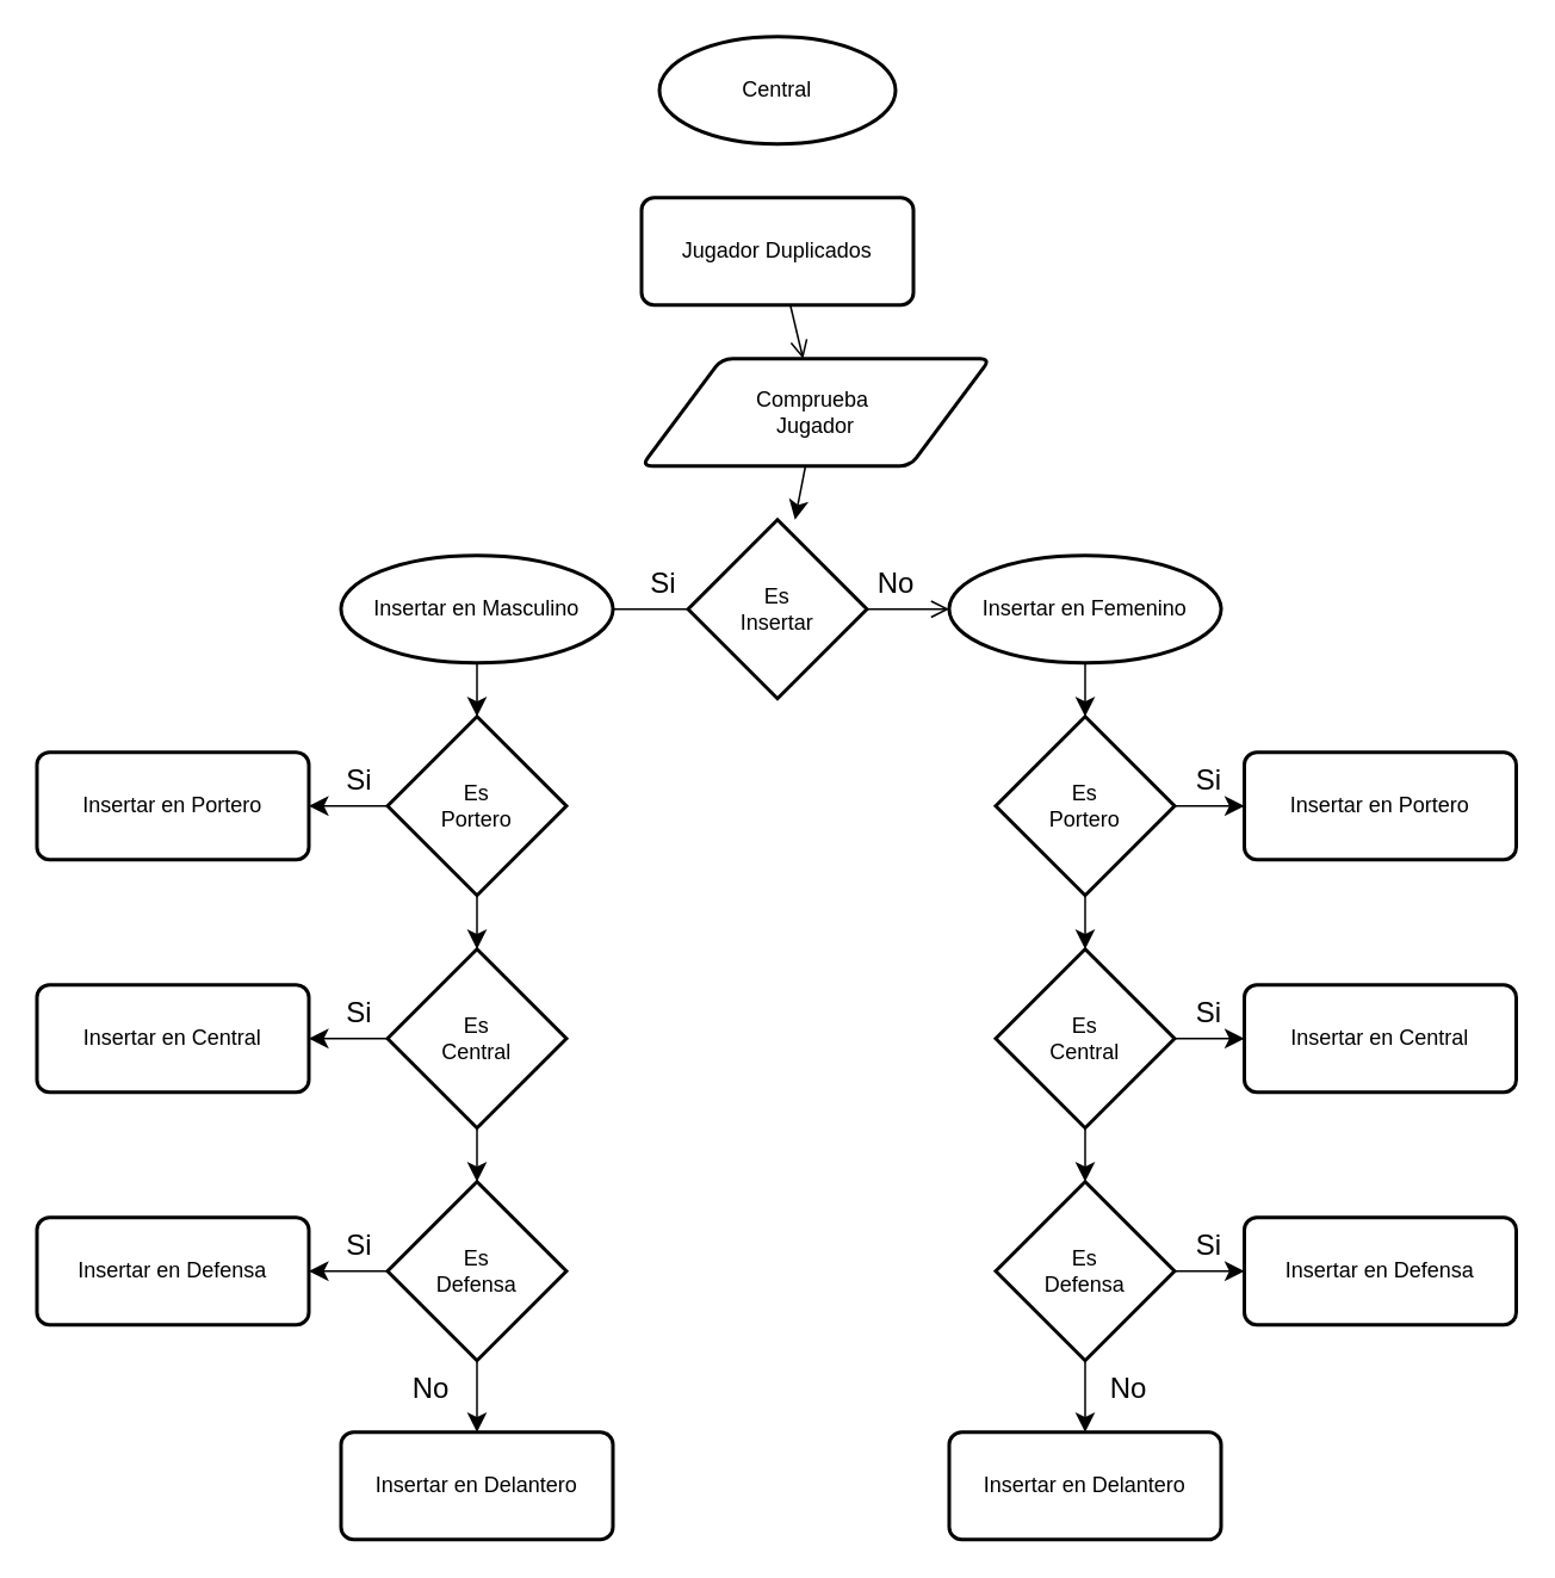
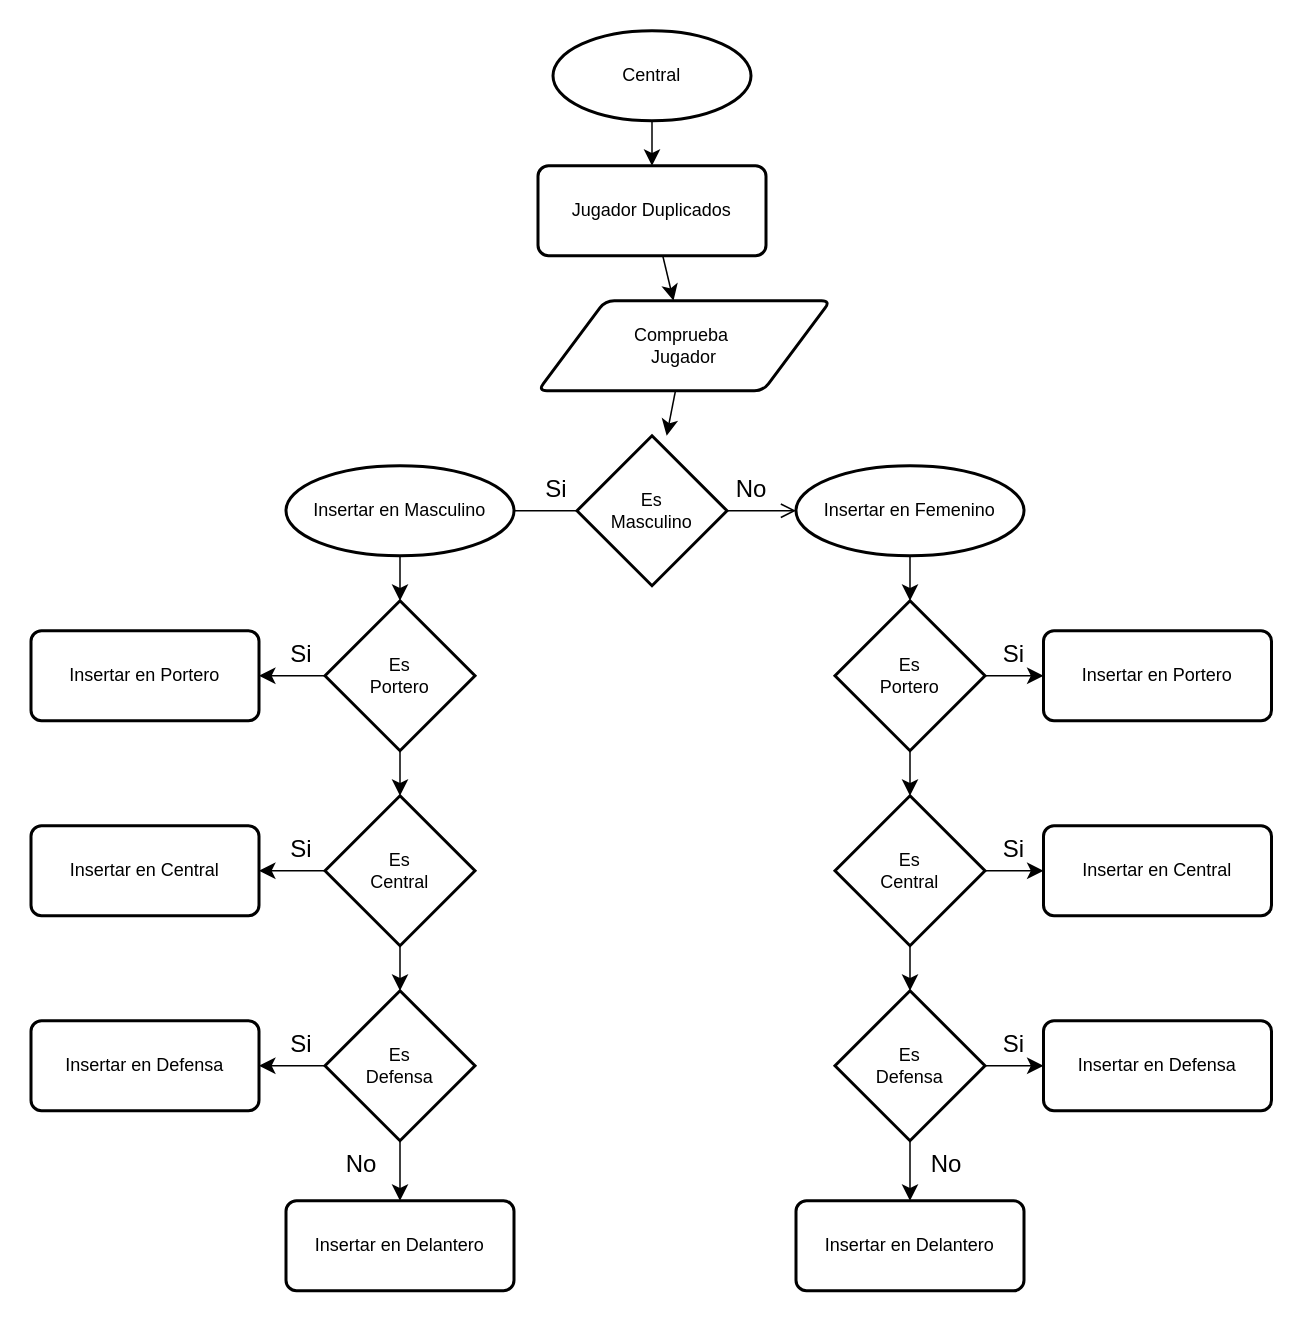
  <mxCell id="0" />
  <mxCell id="1" parent="0" />
+ <mxCell id="2" value="" style="edgeStyle=none;curved=1;rounded=0;orthogonalLoop=1;jettySize=auto;html=1;fontSize=12;startSize=8;endSize=8;" edge="1" parent="1" source="3" target="5"><mxGeometry relative="1" as="geometry" /></mxCell>
  <mxCell id="3" value="Central" style="strokeWidth=2;html=1;shape=mxgraph.flowchart.start_1;whiteSpace=wrap;" vertex="1" parent="1"><mxGeometry x="368" y="20" width="132" height="60" as="geometry" /></mxCell>
- <mxCell id="4" value="" style="edgeStyle=none;curved=1;rounded=0;orthogonalLoop=1;jettySize=auto;html=1;fontSize=12;startSize=8;endSize=8;endArrow=open;" edge="1" parent="1" source="5" target="7"><mxGeometry relative="1" as="geometry"><mxPoint x="440" y="220" as="targetPoint" /></mxGeometry></mxCell>
+ <mxCell id="4" value="" style="edgeStyle=none;curved=1;rounded=0;orthogonalLoop=1;jettySize=auto;html=1;fontSize=12;startSize=8;endSize=8;" edge="1" parent="1" source="5" target="7"><mxGeometry relative="1" as="geometry"><mxPoint x="440" y="220" as="targetPoint" /></mxGeometry></mxCell>
  <mxCell id="5" value="Jugador Duplicados" style="rounded=1;whiteSpace=wrap;html=1;absoluteArcSize=1;arcSize=14;strokeWidth=2;" vertex="1" parent="1"><mxGeometry x="358" y="110" width="152" height="60" as="geometry" /></mxCell>
  <mxCell id="6" value="" style="edgeStyle=none;curved=1;rounded=0;orthogonalLoop=1;jettySize=auto;html=1;fontSize=12;startSize=8;endSize=8;" edge="1" parent="1" source="7" target="10"><mxGeometry relative="1" as="geometry" /></mxCell>
  <mxCell id="7" value="Comprueba&amp;nbsp;&lt;div&gt;Jugador&lt;/div&gt;" style="shape=parallelogram;html=1;strokeWidth=2;perimeter=parallelogramPerimeter;whiteSpace=wrap;rounded=1;arcSize=12;size=0.23;" vertex="1" parent="1"><mxGeometry x="358" y="200" width="195" height="60" as="geometry" /></mxCell>
  <mxCell id="8" value="" style="edgeStyle=none;curved=1;rounded=0;orthogonalLoop=1;jettySize=auto;html=1;fontSize=12;startSize=8;endSize=8;endArrow=open;" edge="1" parent="1" source="10" target="12"><mxGeometry relative="1" as="geometry" /></mxCell>
  <mxCell id="9" value="" style="edgeStyle=none;curved=1;rounded=0;orthogonalLoop=1;jettySize=auto;html=1;fontSize=12;startSize=8;endSize=8;endArrow=none;" edge="1" parent="1" source="10" target="14"><mxGeometry relative="1" as="geometry" /></mxCell>
- <mxCell id="10" value="Es&lt;div&gt;Insertar&lt;/div&gt;" style="strokeWidth=2;html=1;shape=mxgraph.flowchart.decision;whiteSpace=wrap;" vertex="1" parent="1"><mxGeometry x="384" y="290" width="100" height="100" as="geometry" /></mxCell>
+ <mxCell id="10" value="Es&lt;div&gt;Masculino&lt;/div&gt;" style="strokeWidth=2;html=1;shape=mxgraph.flowchart.decision;whiteSpace=wrap;" vertex="1" parent="1"><mxGeometry x="384" y="290" width="100" height="100" as="geometry" /></mxCell>
  <mxCell id="11" value="" style="edgeStyle=none;curved=1;rounded=0;orthogonalLoop=1;jettySize=auto;html=1;fontSize=12;startSize=8;endSize=8;" edge="1" parent="1" source="12" target="26"><mxGeometry relative="1" as="geometry" /></mxCell>
  <mxCell id="12" value="Insertar en Femenino" style="ellipse;whiteSpace=wrap;html=1;absoluteArcSize=1;arcSize=14;strokeWidth=2;" vertex="1" parent="1"><mxGeometry x="530" y="310" width="152" height="60" as="geometry" /></mxCell>
  <mxCell id="13" value="" style="edgeStyle=none;curved=1;rounded=0;orthogonalLoop=1;jettySize=auto;html=1;fontSize=12;startSize=8;endSize=8;" edge="1" parent="1" source="14" target="17"><mxGeometry relative="1" as="geometry" /></mxCell>
  <mxCell id="14" value="Insertar en Masculino" style="ellipse;whiteSpace=wrap;html=1;absoluteArcSize=1;arcSize=14;strokeWidth=2;" vertex="1" parent="1"><mxGeometry x="190" y="310" width="152" height="60" as="geometry" /></mxCell>
  <mxCell id="15" value="" style="edgeStyle=none;curved=1;rounded=0;orthogonalLoop=1;jettySize=auto;html=1;fontSize=12;startSize=8;endSize=8;" edge="1" parent="1" source="17" target="20"><mxGeometry relative="1" as="geometry" /></mxCell>
  <mxCell id="16" value="" style="edgeStyle=none;curved=1;rounded=0;orthogonalLoop=1;jettySize=auto;html=1;fontSize=12;startSize=8;endSize=8;" edge="1" parent="1" source="17" target="33"><mxGeometry relative="1" as="geometry" /></mxCell>
  <mxCell id="17" value="Es&lt;div&gt;Portero&lt;/div&gt;" style="strokeWidth=2;html=1;shape=mxgraph.flowchart.decision;whiteSpace=wrap;" vertex="1" parent="1"><mxGeometry x="216" y="400" width="100" height="100" as="geometry" /></mxCell>
  <mxCell id="18" value="" style="edgeStyle=none;curved=1;rounded=0;orthogonalLoop=1;jettySize=auto;html=1;fontSize=12;startSize=8;endSize=8;" edge="1" parent="1" source="20" target="23"><mxGeometry relative="1" as="geometry" /></mxCell>
  <mxCell id="19" value="" style="edgeStyle=none;curved=1;rounded=0;orthogonalLoop=1;jettySize=auto;html=1;fontSize=12;startSize=8;endSize=8;" edge="1" parent="1" source="20" target="34"><mxGeometry relative="1" as="geometry" /></mxCell>
  <mxCell id="20" value="Es&lt;div&gt;Central&lt;/div&gt;" style="strokeWidth=2;html=1;shape=mxgraph.flowchart.decision;whiteSpace=wrap;" vertex="1" parent="1"><mxGeometry x="216" y="530" width="100" height="100" as="geometry" /></mxCell>
  <mxCell id="21" value="" style="edgeStyle=none;curved=1;rounded=0;orthogonalLoop=1;jettySize=auto;html=1;fontSize=12;startSize=8;endSize=8;" edge="1" parent="1" source="23" target="35"><mxGeometry relative="1" as="geometry" /></mxCell>
  <mxCell id="22" value="" style="edgeStyle=none;curved=1;rounded=0;orthogonalLoop=1;jettySize=auto;html=1;fontSize=12;startSize=8;endSize=8;" edge="1" parent="1" source="23" target="36"><mxGeometry relative="1" as="geometry" /></mxCell>
  <mxCell id="23" value="Es&lt;div&gt;Defensa&lt;/div&gt;" style="strokeWidth=2;html=1;shape=mxgraph.flowchart.decision;whiteSpace=wrap;" vertex="1" parent="1"><mxGeometry x="216" y="660" width="100" height="100" as="geometry" /></mxCell>
  <mxCell id="24" value="" style="edgeStyle=none;curved=1;rounded=0;orthogonalLoop=1;jettySize=auto;html=1;fontSize=12;startSize=8;endSize=8;" edge="1" parent="1" source="26" target="29"><mxGeometry relative="1" as="geometry" /></mxCell>
  <mxCell id="25" value="" style="edgeStyle=none;curved=1;rounded=0;orthogonalLoop=1;jettySize=auto;html=1;fontSize=12;startSize=8;endSize=8;" edge="1" parent="1" source="26" target="37"><mxGeometry relative="1" as="geometry" /></mxCell>
  <mxCell id="26" value="Es&lt;div&gt;Portero&lt;/div&gt;" style="strokeWidth=2;html=1;shape=mxgraph.flowchart.decision;whiteSpace=wrap;" vertex="1" parent="1"><mxGeometry x="556" y="400" width="100" height="100" as="geometry" /></mxCell>
  <mxCell id="27" value="" style="edgeStyle=none;curved=1;rounded=0;orthogonalLoop=1;jettySize=auto;html=1;fontSize=12;startSize=8;endSize=8;" edge="1" parent="1" source="29" target="32"><mxGeometry relative="1" as="geometry" /></mxCell>
  <mxCell id="28" value="" style="edgeStyle=none;curved=1;rounded=0;orthogonalLoop=1;jettySize=auto;html=1;fontSize=12;startSize=8;endSize=8;" edge="1" parent="1" source="29" target="38"><mxGeometry relative="1" as="geometry" /></mxCell>
  <mxCell id="29" value="Es&lt;div&gt;Central&lt;/div&gt;" style="strokeWidth=2;html=1;shape=mxgraph.flowchart.decision;whiteSpace=wrap;" vertex="1" parent="1"><mxGeometry x="556" y="530" width="100" height="100" as="geometry" /></mxCell>
  <mxCell id="30" value="" style="edgeStyle=none;curved=1;rounded=0;orthogonalLoop=1;jettySize=auto;html=1;fontSize=12;startSize=8;endSize=8;" edge="1" parent="1" source="32" target="40"><mxGeometry relative="1" as="geometry" /></mxCell>
  <mxCell id="31" value="" style="edgeStyle=none;curved=1;rounded=0;orthogonalLoop=1;jettySize=auto;html=1;fontSize=12;startSize=8;endSize=8;" edge="1" parent="1" source="32" target="39"><mxGeometry relative="1" as="geometry" /></mxCell>
  <mxCell id="32" value="Es&lt;div&gt;Defensa&lt;/div&gt;" style="strokeWidth=2;html=1;shape=mxgraph.flowchart.decision;whiteSpace=wrap;" vertex="1" parent="1"><mxGeometry x="556" y="660" width="100" height="100" as="geometry" /></mxCell>
  <mxCell id="33" value="Insertar en Portero" style="rounded=1;whiteSpace=wrap;html=1;absoluteArcSize=1;arcSize=14;strokeWidth=2;" vertex="1" parent="1"><mxGeometry y="420" width="152" height="60" as="geometry" x="20" /></mxCell>
  <mxCell id="34" value="Insertar en Central" style="rounded=1;whiteSpace=wrap;html=1;absoluteArcSize=1;arcSize=14;strokeWidth=2;" vertex="1" parent="1"><mxGeometry y="550" width="152" height="60" as="geometry" x="20" /></mxCell>
  <mxCell id="35" value="Insertar en Defensa" style="rounded=1;whiteSpace=wrap;html=1;absoluteArcSize=1;arcSize=14;strokeWidth=2;" vertex="1" parent="1"><mxGeometry y="680" width="152" height="60" as="geometry" x="20" /></mxCell>
  <mxCell id="36" value="Insertar en Delantero" style="rounded=1;whiteSpace=wrap;html=1;absoluteArcSize=1;arcSize=14;strokeWidth=2;" vertex="1" parent="1"><mxGeometry x="190" y="800" width="152" height="60" as="geometry" /></mxCell>
  <mxCell id="37" value="Insertar en Portero" style="rounded=1;whiteSpace=wrap;html=1;absoluteArcSize=1;arcSize=14;strokeWidth=2;" vertex="1" parent="1"><mxGeometry x="695" y="420" width="152" height="60" as="geometry" /></mxCell>
  <mxCell id="38" value="Insertar en Central" style="rounded=1;whiteSpace=wrap;html=1;absoluteArcSize=1;arcSize=14;strokeWidth=2;" vertex="1" parent="1"><mxGeometry x="695" y="550" width="152" height="60" as="geometry" /></mxCell>
  <mxCell id="39" value="Insertar en Defensa" style="rounded=1;whiteSpace=wrap;html=1;absoluteArcSize=1;arcSize=14;strokeWidth=2;" vertex="1" parent="1"><mxGeometry x="695" y="680" width="152" height="60" as="geometry" /></mxCell>
  <mxCell id="40" value="Insertar en Delantero" style="rounded=1;whiteSpace=wrap;html=1;absoluteArcSize=1;arcSize=14;strokeWidth=2;" vertex="1" parent="1"><mxGeometry x="530" y="800" width="152" height="60" as="geometry" /></mxCell>
  <mxCell id="41" value="Si" style="text;html=1;align=center;verticalAlign=middle;resizable=0;points=[];autosize=1;strokeColor=none;fillColor=none;fontSize=16;" vertex="1" parent="1"><mxGeometry x="350" y="310" width="40" height="30" as="geometry" /></mxCell>
  <mxCell id="42" value="Si" style="text;html=1;align=center;verticalAlign=middle;resizable=0;points=[];autosize=1;strokeColor=none;fillColor=none;fontSize=16;" vertex="1" parent="1"><mxGeometry x="180" y="420" width="40" height="30" as="geometry" /></mxCell>
  <mxCell id="43" value="Si" style="text;html=1;align=center;verticalAlign=middle;resizable=0;points=[];autosize=1;strokeColor=none;fillColor=none;fontSize=16;" vertex="1" parent="1"><mxGeometry x="180" y="550" width="40" height="30" as="geometry" /></mxCell>
  <mxCell id="44" value="Si" style="text;html=1;align=center;verticalAlign=middle;resizable=0;points=[];autosize=1;strokeColor=none;fillColor=none;fontSize=16;" vertex="1" parent="1"><mxGeometry x="180" y="680" width="40" height="30" as="geometry" /></mxCell>
  <mxCell id="45" value="Si" style="text;html=1;align=center;verticalAlign=middle;resizable=0;points=[];autosize=1;strokeColor=none;fillColor=none;fontSize=16;" vertex="1" parent="1"><mxGeometry x="655" y="420" width="40" height="30" as="geometry" /></mxCell>
  <mxCell id="46" value="Si" style="text;html=1;align=center;verticalAlign=middle;resizable=0;points=[];autosize=1;strokeColor=none;fillColor=none;fontSize=16;" vertex="1" parent="1"><mxGeometry x="655" y="550" width="40" height="30" as="geometry" /></mxCell>
  <mxCell id="47" value="Si" style="text;html=1;align=center;verticalAlign=middle;resizable=0;points=[];autosize=1;strokeColor=none;fillColor=none;fontSize=16;" vertex="1" parent="1"><mxGeometry x="655" y="680" width="40" height="30" as="geometry" /></mxCell>
  <mxCell id="48" value="No" style="text;html=1;align=center;verticalAlign=middle;resizable=0;points=[];autosize=1;strokeColor=none;fillColor=none;fontSize=16;" vertex="1" parent="1"><mxGeometry x="220" y="760" width="40" height="30" as="geometry" /></mxCell>
  <mxCell id="49" value="No" style="text;html=1;align=center;verticalAlign=middle;resizable=0;points=[];autosize=1;strokeColor=none;fillColor=none;fontSize=16;" vertex="1" parent="1"><mxGeometry x="610" y="760" width="40" height="30" as="geometry" /></mxCell>
  <mxCell id="50" value="No" style="text;html=1;align=center;verticalAlign=middle;resizable=0;points=[];autosize=1;strokeColor=none;fillColor=none;fontSize=16;" vertex="1" parent="1"><mxGeometry x="480" y="310" width="40" height="30" as="geometry" /></mxCell>
